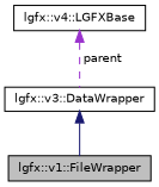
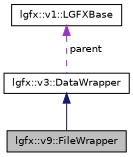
  digraph {
    node [color=black fillcolor=white fontname=Helvetica fontsize=10 shape=record style=filled]
    edge [dir=back fontname=Helvetica fontsize=10 labelfontname=Helvetica labelfontsize=10]
-   n1 [fillcolor=grey75 fontcolor=black height=0.2 label="lgfx::v1::FileWrapper" width=0.4]
+   n1 [fillcolor=grey75 fontcolor=black height=0.2 label="lgfx::v9::FileWrapper" width=0.4]
    n2 [height=0.2 label="lgfx::v3::DataWrapper" width=0.4]
-   n3 [height=0.2 label="lgfx::v4::LGFXBase" width=0.4]
+   n3 [height=0.2 label="lgfx::v1::LGFXBase" width=0.4]
    n2 -> n1 [color=midnightblue style=solid]
    n3 -> n2 [color=darkorchid3 label=" parent" style=dashed]
  }
